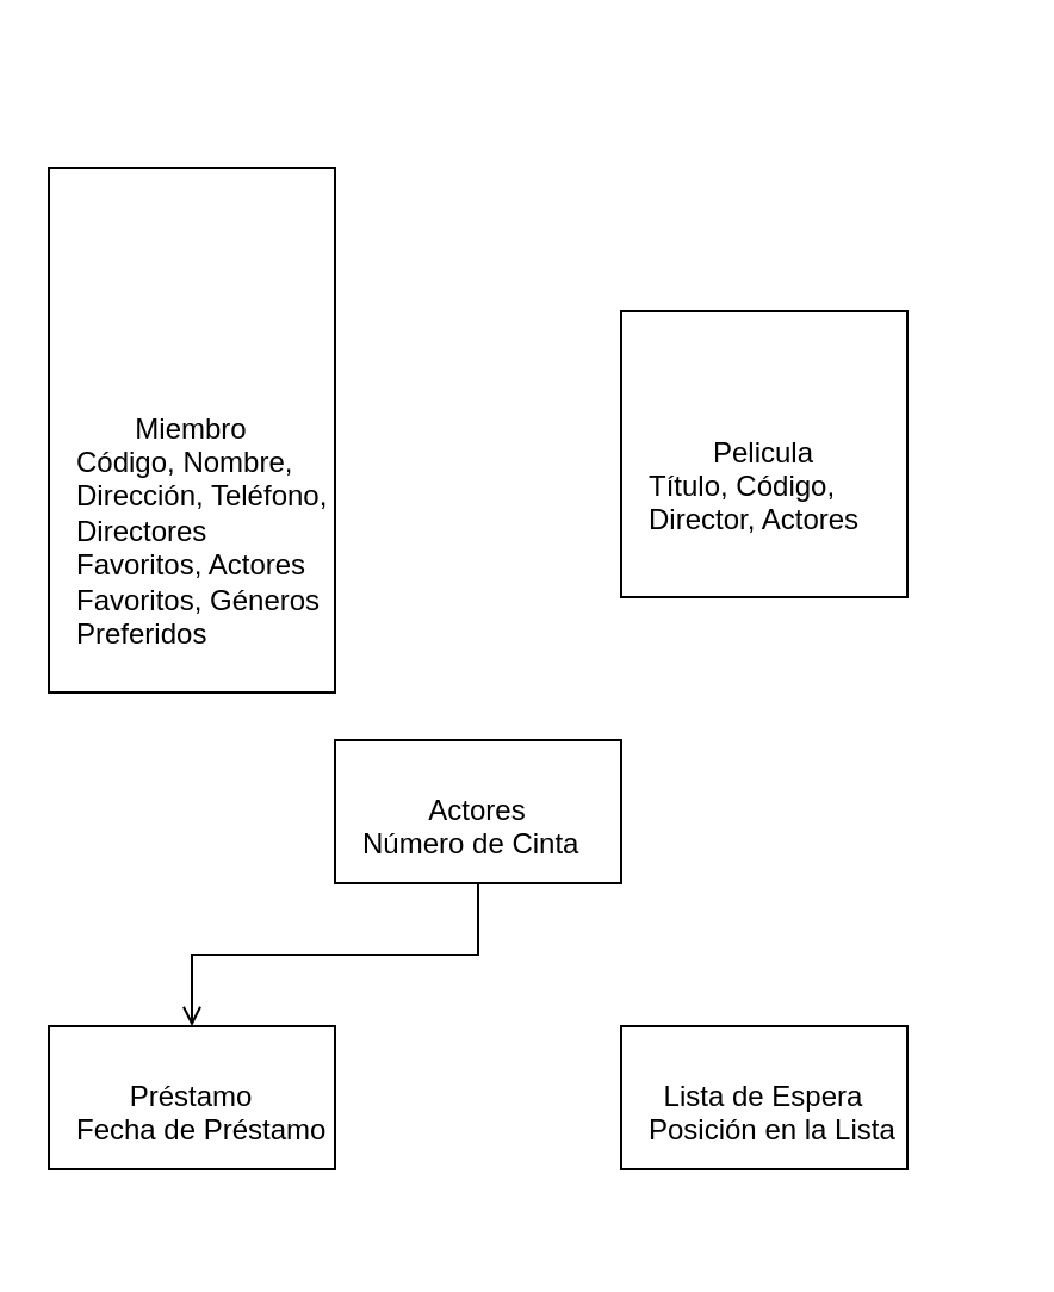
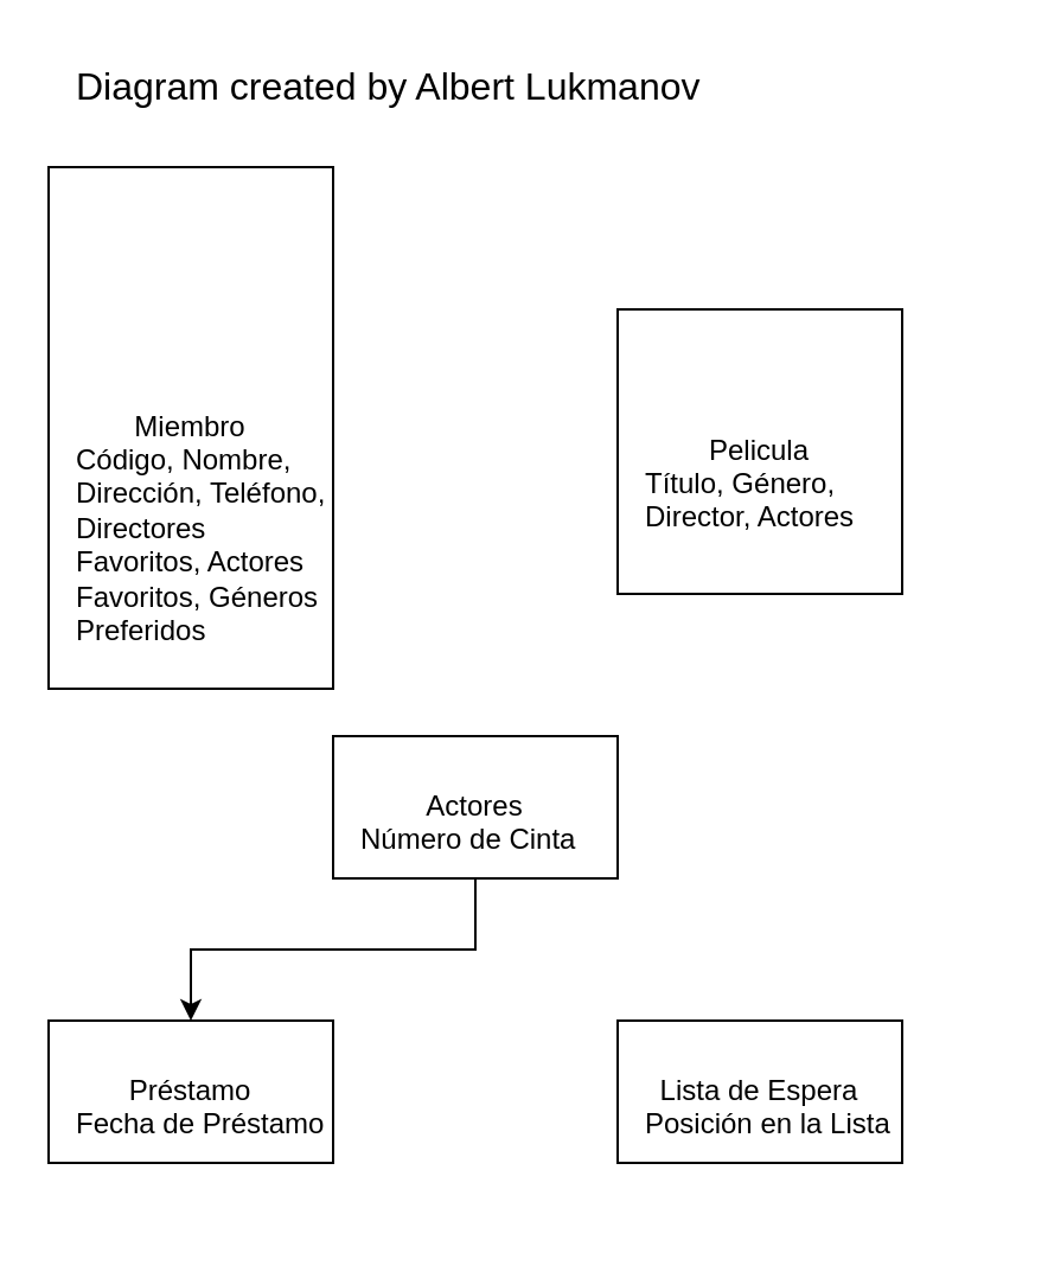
  <mxCell id="0" />
  <mxCell id="1" parent="0" />
+ <mxCell id="2" value="Diagram created by Albert Lukmanov" style="text;strokeColor=none;fillColor=none;spacingLeft=10;whiteSpace=wrap;html=1;fontSize=16;" vertex="1" parent="1"><mxGeometry x="20" y="20" width="400" height="40" as="geometry" /></mxCell>
  <mxCell id="3" value="Miembro" style="rounded=0;whiteSpace=wrap;html=1;" parent="1" vertex="1"><mxGeometry x="20" y="70" width="120" height="220" as="geometry" /></mxCell>
  <mxCell id="4" value="Código, Nombre, Dirección, Teléfono, Directores Favoritos, Actores Favoritos, Géneros Preferidos" style="text;strokeColor=none;fillColor=none;spacingLeft=10;whiteSpace=wrap;html=1;" parent="3" vertex="1"><mxGeometry y="110.0" width="120" height="220.0" as="geometry" /></mxCell>
  <mxCell id="5" value="Pelicula" style="rounded=0;whiteSpace=wrap;html=1;" parent="1" vertex="1"><mxGeometry x="260" y="130" width="120" height="120" as="geometry" /></mxCell>
- <mxCell id="6" value="Título, Código, Director, Actores" style="text;strokeColor=none;fillColor=none;spacingLeft=10;whiteSpace=wrap;html=1;" parent="5" vertex="1"><mxGeometry y="60" width="120" height="120" as="geometry" /></mxCell>
+ <mxCell id="6" value="Título, Género, Director, Actores" style="text;strokeColor=none;fillColor=none;spacingLeft=10;whiteSpace=wrap;html=1;" parent="5" vertex="1"><mxGeometry y="60" width="120" height="120" as="geometry" /></mxCell>
  <mxCell id="7" value="Actores" style="rounded=0;whiteSpace=wrap;html=1;" parent="1" vertex="1"><mxGeometry x="140" y="310" width="120" height="60" as="geometry" /></mxCell>
  <mxCell id="8" value="Número de Cinta" style="text;strokeColor=none;fillColor=none;spacingLeft=10;whiteSpace=wrap;html=1;" parent="7" vertex="1"><mxGeometry y="30" width="120" height="60" as="geometry" /></mxCell>
  <mxCell id="9" value="Préstamo" style="rounded=0;whiteSpace=wrap;html=1;" parent="1" vertex="1"><mxGeometry x="20" y="430" width="120" height="60" as="geometry" /></mxCell>
  <mxCell id="10" value="Fecha de Préstamo" style="text;strokeColor=none;fillColor=none;spacingLeft=10;whiteSpace=wrap;html=1;" parent="9" vertex="1"><mxGeometry y="30" width="120" height="60" as="geometry" /></mxCell>
  <mxCell id="11" value="Lista de Espera" style="rounded=0;whiteSpace=wrap;html=1;" parent="1" vertex="1"><mxGeometry x="260" y="430" width="120" height="60" as="geometry" /></mxCell>
  <mxCell id="12" value="Posición en la Lista" style="text;strokeColor=none;fillColor=none;spacingLeft=10;whiteSpace=wrap;html=1;" parent="11" vertex="1"><mxGeometry y="30" width="120" height="60" as="geometry" /></mxCell>
- <mxCell id="13" style="edgeStyle=orthogonalEdgeStyle;rounded=0;orthogonalLoop=1;jettySize=auto;html=1;exitX=0.5;exitY=1;exitDx=0;exitDy=0;entryX=0.5;entryY=0;entryDx=0;entryDy=0;endArrow=open;" parent="1" source="7" target="9" edge="1"><mxGeometry relative="1" as="geometry" /></mxCell>
+ <mxCell id="13" style="edgeStyle=orthogonalEdgeStyle;rounded=0;orthogonalLoop=1;jettySize=auto;html=1;exitX=0.5;exitY=1;exitDx=0;exitDy=0;entryX=0.5;entryY=0;entryDx=0;entryDy=0;" parent="1" source="7" target="9" edge="1"><mxGeometry relative="1" as="geometry" /></mxCell>
